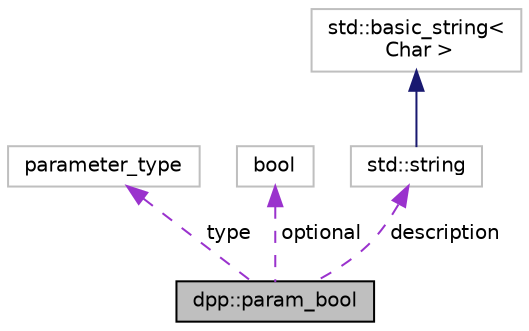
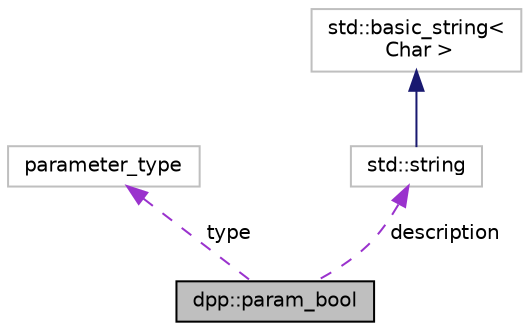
  digraph {
    node [color=grey75 fontname=Helvetica fontsize=10 shape=record]
    edge [color=darkorchid3 dir=back fontname=Helvetica fontsize=10 labelfontname=Helvetica labelfontsize=10 style=dashed]
    n1 [color=black fillcolor=grey75 fontcolor=black height=0.2 label="dpp::param_bool" style=filled width=0.4]
    n2 [height=0.2 label=parameter_type width=0.4]
-   n3 [height=0.2 label=bool width=0.4]
    n4 [height=0.2 label="std::string" width=0.4]
    n5 [height=0.2 label="std::basic_string\<\l Char \>" width=0.4]
    n2 -> n1 [label=" type"]
-   n3 -> n1 [label=" optional"]
    n4 -> n1 [label=" description"]
    n5 -> n4 [color=midnightblue style=solid]
  }
